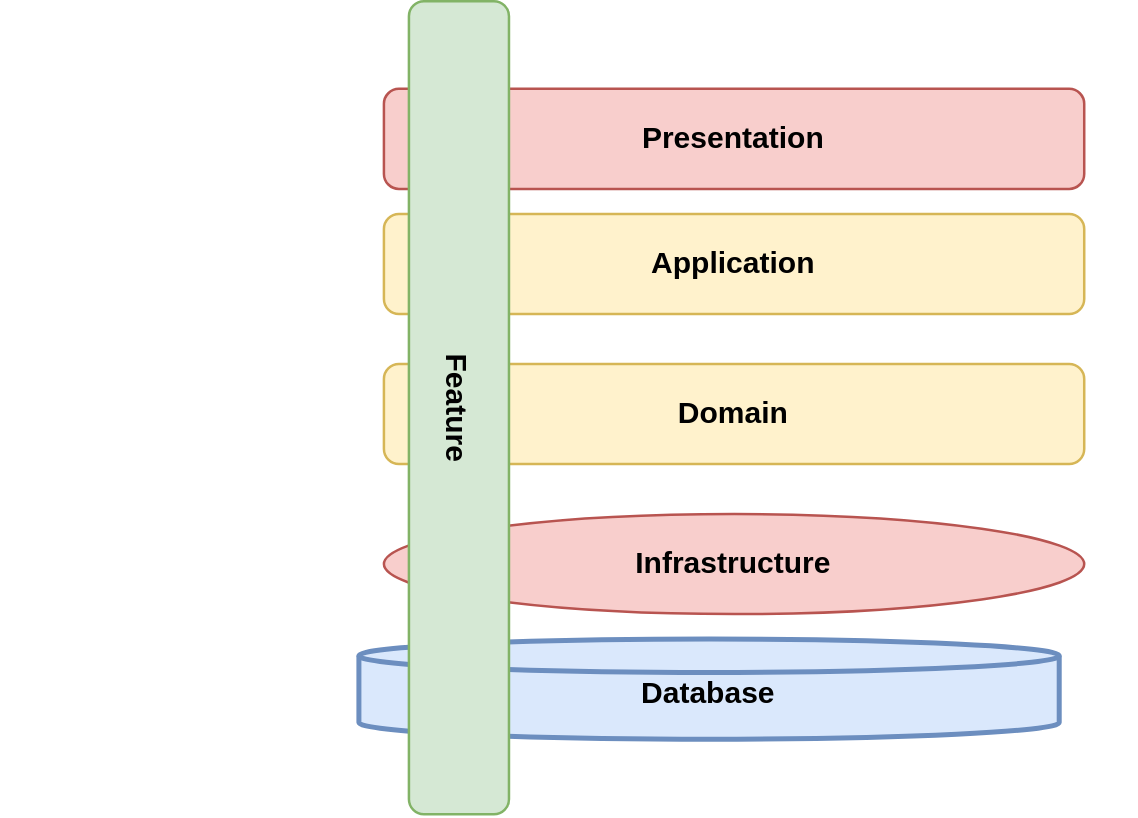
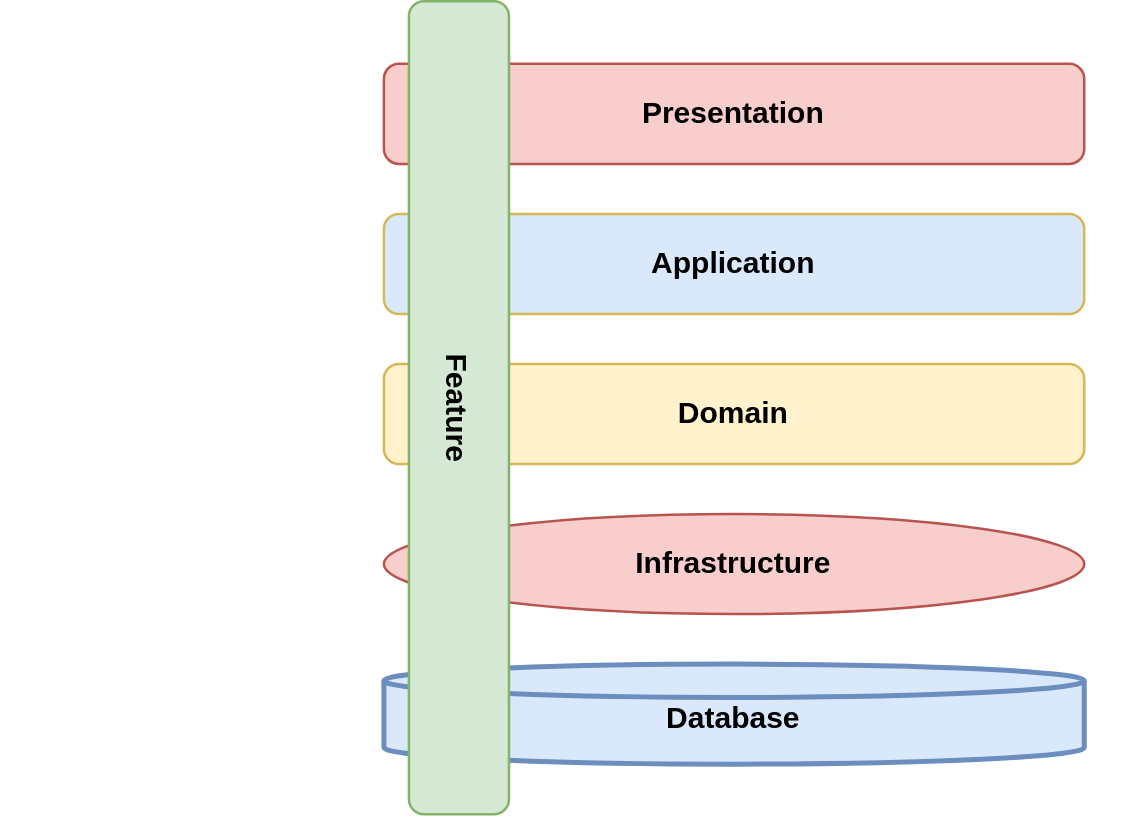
  <mxCell id="0" />
  <mxCell id="1" parent="0" />
- <mxCell id="2" value="Presentation" style="rounded=1;whiteSpace=wrap;html=1;fontStyle=1;fillColor=#f8cecc;strokeColor=#b85450;" parent="1" vertex="1"><mxGeometry x="153" y="30" width="280" height="40" as="geometry" /></mxCell>
- <mxCell id="3" value="Application" style="rounded=1;whiteSpace=wrap;html=1;fontStyle=1;fillColor=#fff2cc;strokeColor=#d6b656;" parent="1" vertex="1"><mxGeometry x="153" y="80" width="280" height="40" as="geometry" /></mxCell>
+ <mxCell id="2" value="Presentation" style="rounded=1;whiteSpace=wrap;html=1;fontStyle=1;fillColor=#f8cecc;strokeColor=#b85450;" parent="1" vertex="1"><mxGeometry x="153" y="20" width="280" height="40" as="geometry" /></mxCell>
+ <mxCell id="3" value="Application" style="rounded=1;whiteSpace=wrap;html=1;fontStyle=1;fillColor=#dae8fc;strokeColor=#d6b656;" parent="1" vertex="1"><mxGeometry x="153" y="80" width="280" height="40" as="geometry" /></mxCell>
  <mxCell id="4" value="Domain" style="rounded=1;whiteSpace=wrap;html=1;fontStyle=1;fillColor=#fff2cc;strokeColor=#d6b656;" parent="1" vertex="1"><mxGeometry x="153" y="140" width="280" height="40" as="geometry" /></mxCell>
- <mxCell id="5" value="Database" style="strokeWidth=2;html=1;shape=mxgraph.flowchart.database;whiteSpace=wrap;fontStyle=1;spacingTop=3;fillColor=#dae8fc;strokeColor=#6c8ebf;" parent="1" vertex="1"><mxGeometry x="143" y="250" width="280" height="40" as="geometry" /></mxCell>
+ <mxCell id="5" value="Database" style="strokeWidth=2;html=1;shape=mxgraph.flowchart.database;whiteSpace=wrap;fontStyle=1;spacingTop=3;fillColor=#dae8fc;strokeColor=#6c8ebf;" parent="1" vertex="1"><mxGeometry x="153" y="260" width="280" height="40" as="geometry" /></mxCell>
  <mxCell id="6" value="Infrastructure" style="ellipse;whiteSpace=wrap;html=1;fontStyle=1;fillColor=#f8cecc;strokeColor=#b85450;" parent="1" vertex="1"><mxGeometry x="153" y="200" width="280" height="40" as="geometry" /></mxCell>
  <mxCell id="7" value="Feature" style="rounded=1;whiteSpace=wrap;html=1;fontStyle=1;fillColor=#d5e8d4;strokeColor=#82b366;rotation=90;" parent="1" vertex="1"><mxGeometry x="20.5" y="137.5" width="325" height="40" as="geometry" /></mxCell>
